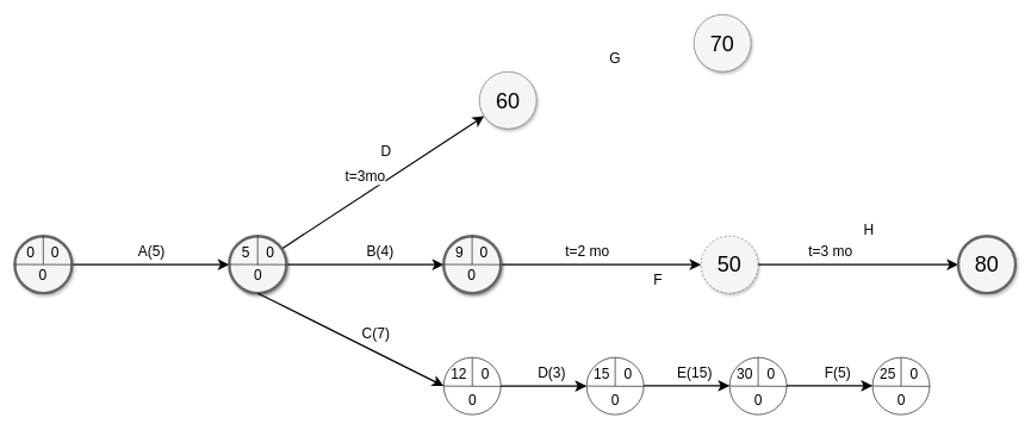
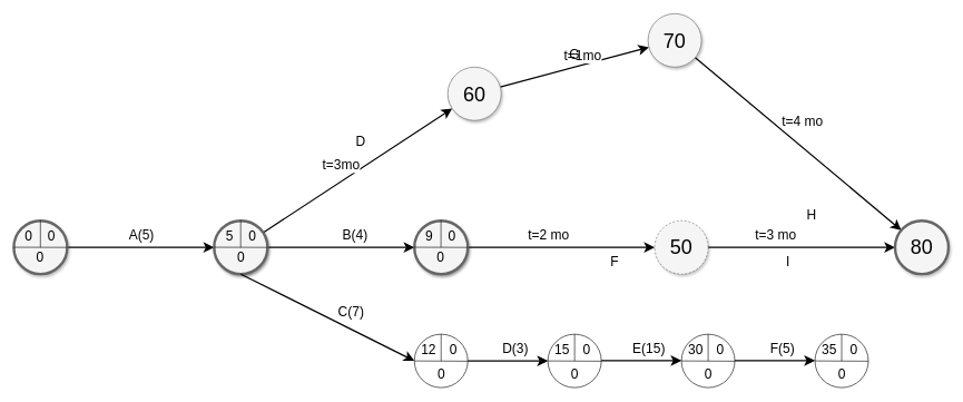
  <mxCell id="0" style=";html=1;" />
  <mxCell id="1" style=";html=1;" parent="0" />
  <mxCell id="2" style="edgeStyle=none;curved=1;html=1;startSize=10;endArrow=classic;endFill=1;endSize=10;strokeColor=#000000;strokeWidth=2;fontSize=12;" parent="1" source="4" target="9" edge="1"><mxGeometry relative="1" as="geometry" /></mxCell>
  <mxCell id="3" value="A(5)" style="text;html=1;resizable=0;points=[];align=center;verticalAlign=middle;labelBackgroundColor=none;fontSize=20;" parent="2" vertex="1" connectable="0"><mxGeometry x="0.255" y="-5" relative="1" as="geometry"><mxPoint x="-28" y="-25" as="offset" /></mxGeometry></mxCell>
  <mxCell id="4" value="" style="ellipse;whiteSpace=wrap;html=1;rounded=0;shadow=1;strokeColor=#666666;strokeWidth=4;fontSize=30;align=center;fillColor=#f5f5f5;" parent="1" vertex="1"><mxGeometry x="20" y="330" width="80" height="80" as="geometry" /></mxCell>
  <mxCell id="5" style="edgeStyle=none;curved=1;html=1;startSize=10;endFill=1;endSize=10;strokeWidth=2;fontSize=12;" parent="1" source="9" target="18" edge="1"><mxGeometry relative="1" as="geometry" /></mxCell>
  <mxCell id="6" value="B(4)" style="text;html=1;resizable=0;points=[];align=center;verticalAlign=middle;labelBackgroundColor=#ffffff;fontSize=20;" parent="5" vertex="1" connectable="0"><mxGeometry x="0.154" relative="1" as="geometry"><mxPoint x="3" y="-20" as="offset" /></mxGeometry></mxCell>
  <mxCell id="7" style="edgeStyle=none;curved=1;html=1;startSize=10;endFill=1;endSize=10;strokeWidth=2;fontSize=12;" parent="1" source="9" target="15" edge="1"><mxGeometry relative="1" as="geometry" /></mxCell>
  <mxCell id="8" value="t=3mo" style="text;html=1;resizable=0;points=[];align=center;verticalAlign=middle;labelBackgroundColor=#ffffff;fontSize=20;" parent="7" vertex="1" connectable="0"><mxGeometry x="0.167" y="-3" relative="1" as="geometry"><mxPoint x="-51" y="4" as="offset" /></mxGeometry></mxCell>
  <mxCell id="9" value="" style="ellipse;whiteSpace=wrap;html=1;rounded=0;shadow=1;strokeColor=#666666;strokeWidth=1;fontSize=30;align=center;fillColor=#f5f5f5;" parent="1" vertex="1"><mxGeometry x="320" y="330" width="80" height="80" as="geometry" /></mxCell>
  <mxCell id="10" style="edgeStyle=none;curved=1;html=1;startSize=10;endFill=1;endSize=10;strokeWidth=2;fontSize=12;" parent="1" source="12" target="22" edge="1"><mxGeometry relative="1" as="geometry" /></mxCell>
  <mxCell id="11" value="t=3 mo" style="text;html=1;resizable=0;points=[];align=center;verticalAlign=middle;labelBackgroundColor=#ffffff;fontSize=20;" parent="10" vertex="1" connectable="0"><mxGeometry x="-0.414" y="-1" relative="1" as="geometry"><mxPoint x="18" y="-21" as="offset" /></mxGeometry></mxCell>
  <mxCell id="12" value="50" style="ellipse;whiteSpace=wrap;html=1;rounded=0;shadow=1;strokeColor=#666666;strokeWidth=1;fontSize=30;align=center;fillColor=#f5f5f5;dashed=1;" parent="1" vertex="1"><mxGeometry x="980" y="330" width="80" height="80" as="geometry" /></mxCell>
+ <mxCell id="13" style="edgeStyle=none;curved=1;html=1;startSize=10;endFill=1;endSize=10;strokeWidth=2;fontSize=12;" parent="1" source="15" target="21" edge="1"><mxGeometry relative="1" as="geometry" /></mxCell>
+ <mxCell id="14" value="t=1mo" style="text;html=1;resizable=0;points=[];align=center;verticalAlign=middle;labelBackgroundColor=#ffffff;fontSize=20;" parent="13" vertex="1" connectable="0"><mxGeometry x="-0.073" y="-5" relative="1" as="geometry"><mxPoint x="18" y="-25" as="offset" /></mxGeometry></mxCell>
  <mxCell id="15" value="60" style="ellipse;whiteSpace=wrap;html=1;rounded=0;shadow=1;strokeColor=#666666;strokeWidth=1;fontSize=30;align=center;fillColor=#f5f5f5;" parent="1" vertex="1"><mxGeometry x="670" y="100" width="80" height="80" as="geometry" /></mxCell>
  <mxCell id="16" style="edgeStyle=none;curved=1;html=1;startSize=10;endFill=1;endSize=10;strokeWidth=2;fontSize=12;" parent="1" source="18" target="12" edge="1"><mxGeometry relative="1" as="geometry" /></mxCell>
  <mxCell id="17" value="t=2 mo" style="text;html=1;resizable=0;points=[];align=center;verticalAlign=middle;labelBackgroundColor=#ffffff;fontSize=20;" parent="16" vertex="1" connectable="0"><mxGeometry x="-0.349" y="-1" relative="1" as="geometry"><mxPoint x="29" y="-21" as="offset" /></mxGeometry></mxCell>
  <mxCell id="18" value="40" style="ellipse;whiteSpace=wrap;html=1;rounded=0;shadow=1;strokeColor=#666666;strokeWidth=1;fontSize=30;align=center;fillColor=#f5f5f5;" parent="1" vertex="1"><mxGeometry x="620" y="330" width="80" height="80" as="geometry" /></mxCell>
+ <mxCell id="19" style="edgeStyle=none;curved=1;html=1;startSize=10;endFill=1;endSize=10;strokeWidth=2;fontSize=12;" parent="1" source="21" target="22" edge="1"><mxGeometry relative="1" as="geometry" /></mxCell>
+ <mxCell id="20" value="t=4 mo" style="text;html=1;resizable=0;points=[];align=center;verticalAlign=middle;labelBackgroundColor=#ffffff;fontSize=20;" parent="19" vertex="1" connectable="0"><mxGeometry x="-0.266" y="2" relative="1" as="geometry"><mxPoint x="45" y="1" as="offset" /></mxGeometry></mxCell>
  <mxCell id="21" value="70" style="ellipse;whiteSpace=wrap;html=1;rounded=0;shadow=1;strokeColor=#666666;strokeWidth=1;fontSize=30;align=center;fillColor=#f5f5f5;" parent="1" vertex="1"><mxGeometry x="970" y="20" width="80" height="80" as="geometry" /></mxCell>
  <mxCell id="22" value="80" style="ellipse;whiteSpace=wrap;html=1;rounded=0;shadow=1;strokeColor=#666666;strokeWidth=4;fontSize=30;align=center;fillColor=#f5f5f5;" parent="1" vertex="1"><mxGeometry x="1340" y="330" width="80" height="80" as="geometry" /></mxCell>
  <mxCell id="23" value="D" style="text;html=1;strokeColor=none;fillColor=none;align=center;verticalAlign=middle;whiteSpace=wrap;rounded=0;shadow=1;labelBackgroundColor=none;fontSize=20;" parent="1" vertex="1"><mxGeometry x="520" y="200" width="40" height="20" as="geometry" /></mxCell>
  <mxCell id="24" value="F" style="text;html=1;strokeColor=none;fillColor=none;align=center;verticalAlign=middle;whiteSpace=wrap;rounded=0;shadow=1;labelBackgroundColor=none;fontSize=20;" parent="1" vertex="1"><mxGeometry x="900" y="380" width="40" height="20" as="geometry" /></mxCell>
  <mxCell id="25" value="G" style="text;html=1;strokeColor=none;fillColor=none;align=center;verticalAlign=middle;whiteSpace=wrap;rounded=0;shadow=1;labelBackgroundColor=none;fontSize=20;" parent="1" vertex="1"><mxGeometry x="840" y="70" width="40" height="20" as="geometry" /></mxCell>
  <mxCell id="26" value="H" style="text;html=1;strokeColor=none;fillColor=none;align=center;verticalAlign=middle;whiteSpace=wrap;rounded=0;shadow=1;labelBackgroundColor=none;fontSize=20;" parent="1" vertex="1"><mxGeometry x="1195" y="310" width="40" height="20" as="geometry" /></mxCell>
+ <mxCell id="27" value="I" style="text;html=1;strokeColor=none;fillColor=none;align=center;verticalAlign=middle;whiteSpace=wrap;rounded=0;shadow=1;labelBackgroundColor=none;fontSize=20;" parent="1" vertex="1"><mxGeometry x="1160" y="380" width="40" height="20" as="geometry" /></mxCell>
  <mxCell id="28" value="" style="endArrow=none;html=1;rounded=0;entryX=1;entryY=0.5;entryDx=0;entryDy=0;" edge="1" parent="1" target="4"><mxGeometry width="50" height="50" relative="1" as="geometry"><mxPoint x="20" y="369.8" as="sourcePoint" /><mxPoint x="80" y="369.8" as="targetPoint" /></mxGeometry></mxCell>
  <mxCell id="29" value="" style="endArrow=none;html=1;rounded=0;" edge="1" parent="1"><mxGeometry width="50" height="50" relative="1" as="geometry"><mxPoint x="59.8" y="370" as="sourcePoint" /><mxPoint x="59.8" y="330" as="targetPoint" /></mxGeometry></mxCell>
  <mxCell id="30" value="0" style="text;html=1;resizable=0;points=[];align=center;verticalAlign=middle;labelBackgroundColor=none;fontSize=20;" vertex="1" connectable="0" parent="1"><mxGeometry x="57.995" y="350" as="geometry"><mxPoint x="-16" y="2" as="offset" /></mxGeometry></mxCell>
  <mxCell id="31" value="0" style="text;html=1;resizable=0;points=[];align=center;verticalAlign=middle;labelBackgroundColor=none;fontSize=20;" vertex="1" connectable="0" parent="1"><mxGeometry x="58.995" y="354" as="geometry"><mxPoint x="17" y="-2" as="offset" /></mxGeometry></mxCell>
  <mxCell id="32" value="" style="ellipse;whiteSpace=wrap;html=1;rounded=0;shadow=1;strokeColor=#666666;strokeWidth=4;fontSize=30;align=center;fillColor=#f5f5f5;" vertex="1" parent="1"><mxGeometry x="320" y="330" width="80" height="80" as="geometry" /></mxCell>
  <mxCell id="33" value="" style="endArrow=none;html=1;rounded=0;entryX=1;entryY=0.5;entryDx=0;entryDy=0;" edge="1" parent="1" target="32"><mxGeometry width="50" height="50" relative="1" as="geometry"><mxPoint x="320" y="369.8" as="sourcePoint" /><mxPoint x="380" y="369.8" as="targetPoint" /></mxGeometry></mxCell>
  <mxCell id="34" value="" style="endArrow=none;html=1;rounded=0;" edge="1" parent="1"><mxGeometry width="50" height="50" relative="1" as="geometry"><mxPoint x="359.8" y="370" as="sourcePoint" /><mxPoint x="359.8" y="330" as="targetPoint" /></mxGeometry></mxCell>
  <mxCell id="35" value="5" style="text;html=1;resizable=0;points=[];align=center;verticalAlign=middle;labelBackgroundColor=none;fontSize=20;" vertex="1" connectable="0" parent="1"><mxGeometry x="358.995" y="350" as="geometry"><mxPoint x="-16" y="2" as="offset" /></mxGeometry></mxCell>
  <mxCell id="36" value="0" style="text;html=1;resizable=0;points=[];align=center;verticalAlign=middle;labelBackgroundColor=none;fontSize=20;" vertex="1" connectable="0" parent="1"><mxGeometry x="359.995" y="354" as="geometry"><mxPoint x="17" y="-2" as="offset" /></mxGeometry></mxCell>
  <mxCell id="37" value="0" style="text;html=1;resizable=0;points=[];align=center;verticalAlign=middle;labelBackgroundColor=none;fontSize=20;" vertex="1" connectable="0" parent="1"><mxGeometry x="74.995" y="381" as="geometry"><mxPoint x="-16" y="2" as="offset" /></mxGeometry></mxCell>
  <mxCell id="38" value="0" style="text;html=1;resizable=0;points=[];align=center;verticalAlign=middle;labelBackgroundColor=none;fontSize=20;" vertex="1" connectable="0" parent="1"><mxGeometry x="375.995" y="381" as="geometry"><mxPoint x="-16" y="2" as="offset" /></mxGeometry></mxCell>
  <mxCell id="39" value="" style="ellipse;whiteSpace=wrap;html=1;rounded=0;shadow=1;strokeColor=#666666;strokeWidth=4;fontSize=30;align=center;fillColor=#f5f5f5;" vertex="1" parent="1"><mxGeometry x="620" y="330" width="80" height="80" as="geometry" /></mxCell>
  <mxCell id="40" value="" style="endArrow=none;html=1;rounded=0;entryX=1;entryY=0.5;entryDx=0;entryDy=0;" edge="1" parent="1" target="39"><mxGeometry width="50" height="50" relative="1" as="geometry"><mxPoint x="620" y="369.8" as="sourcePoint" /><mxPoint x="680" y="369.8" as="targetPoint" /></mxGeometry></mxCell>
  <mxCell id="41" value="" style="endArrow=none;html=1;rounded=0;" edge="1" parent="1"><mxGeometry width="50" height="50" relative="1" as="geometry"><mxPoint x="659.8" y="370" as="sourcePoint" /><mxPoint x="659.8" y="330" as="targetPoint" /></mxGeometry></mxCell>
  <mxCell id="42" value="9" style="text;html=1;resizable=0;points=[];align=center;verticalAlign=middle;labelBackgroundColor=none;fontSize=20;" vertex="1" connectable="0" parent="1"><mxGeometry x="657.995" y="350" as="geometry"><mxPoint x="-16" y="2" as="offset" /></mxGeometry></mxCell>
  <mxCell id="43" value="0" style="text;html=1;resizable=0;points=[];align=center;verticalAlign=middle;labelBackgroundColor=none;fontSize=20;" vertex="1" connectable="0" parent="1"><mxGeometry x="658.995" y="354" as="geometry"><mxPoint x="17" y="-2" as="offset" /></mxGeometry></mxCell>
  <mxCell id="44" value="0" style="text;html=1;resizable=0;points=[];align=center;verticalAlign=middle;labelBackgroundColor=none;fontSize=20;" vertex="1" connectable="0" parent="1"><mxGeometry x="674.995" y="381" as="geometry"><mxPoint x="-16" y="2" as="offset" /></mxGeometry></mxCell>
  <mxCell id="45" style="edgeStyle=none;curved=1;html=1;startSize=10;endFill=1;endSize=10;strokeWidth=2;fontSize=12;" edge="1" parent="1"><mxGeometry relative="1" as="geometry"><mxPoint x="360" y="410" as="sourcePoint" /><mxPoint x="620" y="540" as="targetPoint" /></mxGeometry></mxCell>
  <mxCell id="46" value="C(7)" style="text;html=1;resizable=0;points=[];align=center;verticalAlign=middle;labelBackgroundColor=#ffffff;fontSize=20;" vertex="1" connectable="0" parent="45"><mxGeometry x="0.154" relative="1" as="geometry"><mxPoint x="14" y="-20" as="offset" /></mxGeometry></mxCell>
  <mxCell id="47" value="" style="ellipse;whiteSpace=wrap;html=1;aspect=fixed;" vertex="1" parent="1"><mxGeometry x="820" y="500" width="80" height="80" as="geometry" /></mxCell>
  <mxCell id="48" value="" style="endArrow=none;html=1;rounded=0;entryX=0.948;entryY=0.41;entryDx=0;entryDy=0;entryPerimeter=0;exitX=0;exitY=0.5;exitDx=0;exitDy=0;" edge="1" parent="1" source="47"><mxGeometry width="50" height="50" relative="1" as="geometry"><mxPoint x="824.16" y="539.6" as="sourcePoint" /><mxPoint x="900" y="540.4" as="targetPoint" /></mxGeometry></mxCell>
  <mxCell id="49" value="" style="endArrow=none;html=1;rounded=0;exitX=0.5;exitY=0;exitDx=0;exitDy=0;" edge="1" parent="1" source="47"><mxGeometry width="50" height="50" relative="1" as="geometry"><mxPoint x="830" y="550" as="sourcePoint" /><mxPoint x="860" y="540" as="targetPoint" /></mxGeometry></mxCell>
  <mxCell id="50" value="15" style="text;html=1;resizable=0;points=[];align=center;verticalAlign=middle;labelBackgroundColor=none;fontSize=20;" vertex="1" connectable="0" parent="1"><mxGeometry x="856.995" y="520" as="geometry"><mxPoint x="-16" y="2" as="offset" /></mxGeometry></mxCell>
  <mxCell id="51" value="0" style="text;html=1;resizable=0;points=[];align=center;verticalAlign=middle;labelBackgroundColor=none;fontSize=20;" vertex="1" connectable="0" parent="1"><mxGeometry x="893.995" y="520" as="geometry"><mxPoint x="-16" y="2" as="offset" /></mxGeometry></mxCell>
  <mxCell id="52" value="0" style="text;html=1;resizable=0;points=[];align=center;verticalAlign=middle;labelBackgroundColor=none;fontSize=20;" vertex="1" connectable="0" parent="1"><mxGeometry x="875.995" y="556" as="geometry"><mxPoint x="-16" y="2" as="offset" /></mxGeometry></mxCell>
  <mxCell id="53" value="" style="ellipse;whiteSpace=wrap;html=1;aspect=fixed;" vertex="1" parent="1"><mxGeometry x="620" y="500" width="80" height="80" as="geometry" /></mxCell>
  <mxCell id="54" value="" style="endArrow=none;html=1;rounded=0;entryX=0.948;entryY=0.41;entryDx=0;entryDy=0;entryPerimeter=0;exitX=0;exitY=0.5;exitDx=0;exitDy=0;" edge="1" parent="1" source="53"><mxGeometry width="50" height="50" relative="1" as="geometry"><mxPoint x="624.16" y="539.6" as="sourcePoint" /><mxPoint x="700" y="540.4" as="targetPoint" /></mxGeometry></mxCell>
  <mxCell id="55" value="" style="endArrow=none;html=1;rounded=0;exitX=0.5;exitY=0;exitDx=0;exitDy=0;" edge="1" parent="1" source="53"><mxGeometry width="50" height="50" relative="1" as="geometry"><mxPoint x="630" y="550" as="sourcePoint" /><mxPoint x="660" y="540" as="targetPoint" /></mxGeometry></mxCell>
  <mxCell id="56" value="12" style="text;html=1;resizable=0;points=[];align=center;verticalAlign=middle;labelBackgroundColor=none;fontSize=20;" vertex="1" connectable="0" parent="1"><mxGeometry x="656.995" y="520" as="geometry"><mxPoint x="-16" y="2" as="offset" /></mxGeometry></mxCell>
  <mxCell id="57" value="0" style="text;html=1;resizable=0;points=[];align=center;verticalAlign=middle;labelBackgroundColor=none;fontSize=20;" vertex="1" connectable="0" parent="1"><mxGeometry x="693.995" y="520" as="geometry"><mxPoint x="-16" y="2" as="offset" /></mxGeometry></mxCell>
  <mxCell id="58" value="0" style="text;html=1;resizable=0;points=[];align=center;verticalAlign=middle;labelBackgroundColor=none;fontSize=20;" vertex="1" connectable="0" parent="1"><mxGeometry x="675.995" y="556" as="geometry"><mxPoint x="-16" y="2" as="offset" /></mxGeometry></mxCell>
  <mxCell id="59" style="edgeStyle=none;curved=1;html=1;startSize=10;endFill=1;endSize=10;strokeWidth=2;fontSize=12;" edge="1" parent="1"><mxGeometry relative="1" as="geometry"><mxPoint x="700" y="540" as="sourcePoint" /><mxPoint x="820" y="540" as="targetPoint" /></mxGeometry></mxCell>
  <mxCell id="60" value="D(3)" style="text;html=1;resizable=0;points=[];align=center;verticalAlign=middle;labelBackgroundColor=#ffffff;fontSize=20;" vertex="1" connectable="0" parent="59"><mxGeometry x="0.154" relative="1" as="geometry"><mxPoint x="1" y="-20" as="offset" /></mxGeometry></mxCell>
  <mxCell id="61" style="edgeStyle=none;curved=1;html=1;startSize=10;endFill=1;endSize=10;strokeWidth=2;fontSize=12;" edge="1" parent="1"><mxGeometry relative="1" as="geometry"><mxPoint x="900" y="539.58" as="sourcePoint" /><mxPoint x="1020" y="539.58" as="targetPoint" /></mxGeometry></mxCell>
  <mxCell id="62" value="E(15)" style="text;html=1;resizable=0;points=[];align=center;verticalAlign=middle;labelBackgroundColor=#ffffff;fontSize=20;" vertex="1" connectable="0" parent="61"><mxGeometry x="0.154" relative="1" as="geometry"><mxPoint x="1" y="-20" as="offset" /></mxGeometry></mxCell>
  <mxCell id="63" value="" style="ellipse;whiteSpace=wrap;html=1;aspect=fixed;" vertex="1" parent="1"><mxGeometry x="1020" y="500" width="80" height="80" as="geometry" /></mxCell>
  <mxCell id="64" value="" style="endArrow=none;html=1;rounded=0;entryX=0.948;entryY=0.41;entryDx=0;entryDy=0;entryPerimeter=0;exitX=0;exitY=0.5;exitDx=0;exitDy=0;" edge="1" parent="1" source="63"><mxGeometry width="50" height="50" relative="1" as="geometry"><mxPoint x="1024.16" y="539.6" as="sourcePoint" /><mxPoint x="1100" y="540.4" as="targetPoint" /></mxGeometry></mxCell>
  <mxCell id="65" value="" style="endArrow=none;html=1;rounded=0;exitX=0.5;exitY=0;exitDx=0;exitDy=0;" edge="1" parent="1" source="63"><mxGeometry width="50" height="50" relative="1" as="geometry"><mxPoint x="1030" y="550" as="sourcePoint" /><mxPoint x="1060" y="540" as="targetPoint" /></mxGeometry></mxCell>
  <mxCell id="66" value="30" style="text;html=1;resizable=0;points=[];align=center;verticalAlign=middle;labelBackgroundColor=none;fontSize=20;" vertex="1" connectable="0" parent="1"><mxGeometry x="1056.995" y="520" as="geometry"><mxPoint x="-16" y="2" as="offset" /></mxGeometry></mxCell>
  <mxCell id="67" value="0" style="text;html=1;resizable=0;points=[];align=center;verticalAlign=middle;labelBackgroundColor=none;fontSize=20;" vertex="1" connectable="0" parent="1"><mxGeometry x="1093.995" y="520" as="geometry"><mxPoint x="-16" y="2" as="offset" /></mxGeometry></mxCell>
  <mxCell id="68" value="0" style="text;html=1;resizable=0;points=[];align=center;verticalAlign=middle;labelBackgroundColor=none;fontSize=20;" vertex="1" connectable="0" parent="1"><mxGeometry x="1075.995" y="556" as="geometry"><mxPoint x="-16" y="2" as="offset" /></mxGeometry></mxCell>
  <mxCell id="69" style="edgeStyle=none;curved=1;html=1;startSize=10;endFill=1;endSize=10;strokeWidth=2;fontSize=12;" edge="1" parent="1"><mxGeometry relative="1" as="geometry"><mxPoint x="1100" y="539.58" as="sourcePoint" /><mxPoint x="1220" y="539.58" as="targetPoint" /></mxGeometry></mxCell>
  <mxCell id="70" value="F(5)" style="text;html=1;resizable=0;points=[];align=center;verticalAlign=middle;labelBackgroundColor=#ffffff;fontSize=20;" vertex="1" connectable="0" parent="69"><mxGeometry x="0.154" relative="1" as="geometry"><mxPoint x="1" y="-20" as="offset" /></mxGeometry></mxCell>
  <mxCell id="71" value="" style="ellipse;whiteSpace=wrap;html=1;aspect=fixed;" vertex="1" parent="1"><mxGeometry x="1220" y="500" width="80" height="80" as="geometry" /></mxCell>
  <mxCell id="72" value="" style="endArrow=none;html=1;rounded=0;entryX=0.948;entryY=0.41;entryDx=0;entryDy=0;entryPerimeter=0;exitX=0;exitY=0.5;exitDx=0;exitDy=0;" edge="1" parent="1" source="71"><mxGeometry width="50" height="50" relative="1" as="geometry"><mxPoint x="1224.16" y="539.6" as="sourcePoint" /><mxPoint x="1300" y="540.4" as="targetPoint" /></mxGeometry></mxCell>
  <mxCell id="73" value="" style="endArrow=none;html=1;rounded=0;exitX=0.5;exitY=0;exitDx=0;exitDy=0;" edge="1" parent="1" source="71"><mxGeometry width="50" height="50" relative="1" as="geometry"><mxPoint x="1230" y="550" as="sourcePoint" /><mxPoint x="1260" y="540" as="targetPoint" /></mxGeometry></mxCell>
- <mxCell id="74" value="&lt;div&gt;25&lt;/div&gt;" style="text;html=1;resizable=0;points=[];align=center;verticalAlign=middle;labelBackgroundColor=none;fontSize=20;" vertex="1" connectable="0" parent="1"><mxGeometry x="1256.995" y="520" as="geometry"><mxPoint x="-16" y="2" as="offset" /></mxGeometry></mxCell>
+ <mxCell id="74" value="&lt;div&gt;35&lt;/div&gt;" style="text;html=1;resizable=0;points=[];align=center;verticalAlign=middle;labelBackgroundColor=none;fontSize=20;" vertex="1" connectable="0" parent="1"><mxGeometry x="1256.995" y="520" as="geometry"><mxPoint x="-16" y="2" as="offset" /></mxGeometry></mxCell>
  <mxCell id="75" value="0" style="text;html=1;resizable=0;points=[];align=center;verticalAlign=middle;labelBackgroundColor=none;fontSize=20;" vertex="1" connectable="0" parent="1"><mxGeometry x="1293.995" y="520" as="geometry"><mxPoint x="-16" y="2" as="offset" /></mxGeometry></mxCell>
  <mxCell id="76" value="0" style="text;html=1;resizable=0;points=[];align=center;verticalAlign=middle;labelBackgroundColor=none;fontSize=20;" vertex="1" connectable="0" parent="1"><mxGeometry x="1275.995" y="556" as="geometry"><mxPoint x="-16" y="2" as="offset" /></mxGeometry></mxCell>
